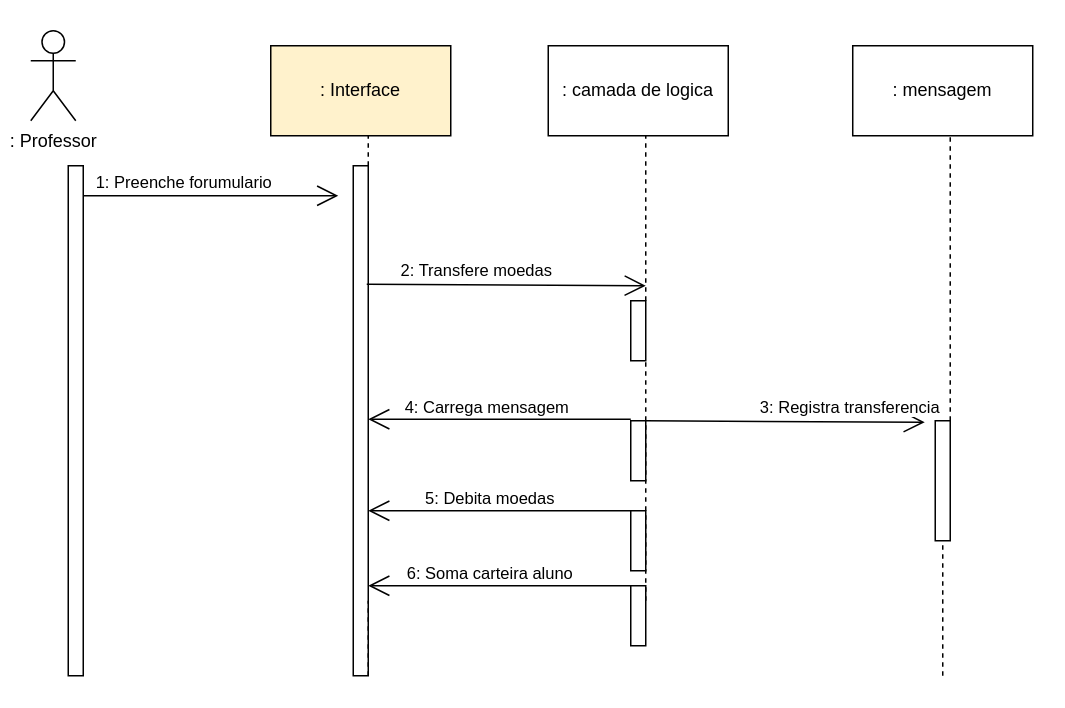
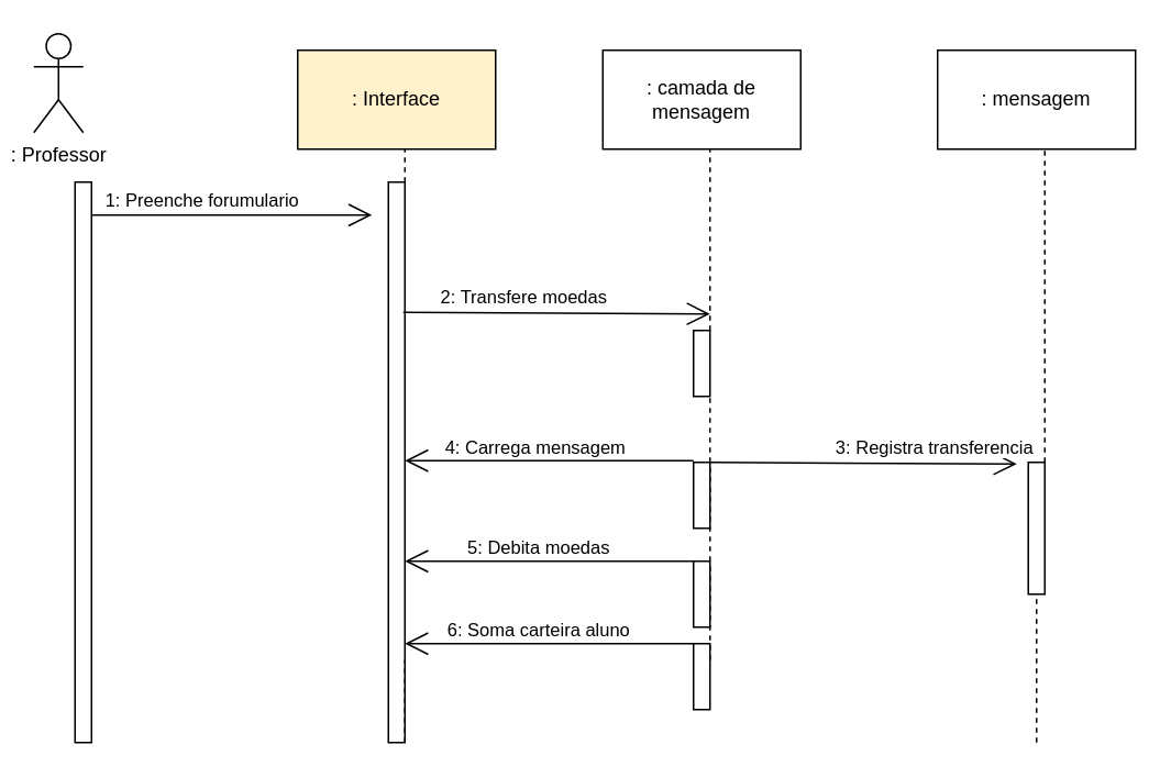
  <mxCell id="0" />
  <mxCell id="1" parent="0" />
  <mxCell id="2" value="" style="html=1;points=[];perimeter=orthogonalPerimeter;" vertex="1" parent="1"><mxGeometry x="45" y="110" width="10" height="340" as="geometry" /></mxCell>
  <mxCell id="3" value=": Professor" style="shape=umlActor;verticalLabelPosition=bottom;verticalAlign=top;html=1;" vertex="1" parent="1"><mxGeometry x="20" y="20" width="30" height="60" as="geometry" /></mxCell>
  <mxCell id="4" value="" style="endArrow=open;endFill=1;endSize=12;html=1;rounded=0;" edge="1" parent="1"><mxGeometry width="160" relative="1" as="geometry"><mxPoint x="55" y="130" as="sourcePoint" /><mxPoint x="225" y="130" as="targetPoint" /></mxGeometry></mxCell>
  <mxCell id="5" value="1: Preenche forumulario" style="edgeLabel;html=1;align=center;verticalAlign=middle;resizable=0;points=[];" vertex="1" connectable="0" parent="4"><mxGeometry x="-0.256" y="2" relative="1" as="geometry"><mxPoint x="3" y="-8" as="offset" /></mxGeometry></mxCell>
  <mxCell id="6" value=": Interface" style="rounded=0;whiteSpace=wrap;html=1;fillColor=#fff2cc;" vertex="1" parent="1"><mxGeometry x="180" y="30" width="120" height="60" as="geometry" /></mxCell>
  <mxCell id="7" value="" style="endArrow=none;dashed=1;html=1;rounded=0;startArrow=none;" edge="1" parent="1" source="8"><mxGeometry width="50" height="50" relative="1" as="geometry"><mxPoint x="245" y="400" as="sourcePoint" /><mxPoint x="245" y="90" as="targetPoint" /></mxGeometry></mxCell>
  <mxCell id="8" value="" style="html=1;points=[];perimeter=orthogonalPerimeter;" vertex="1" parent="1"><mxGeometry x="235" y="110" width="10" height="340" as="geometry" /></mxCell>
  <mxCell id="9" value="" style="endArrow=none;dashed=1;html=1;rounded=0;" edge="1" parent="1" target="8"><mxGeometry width="50" height="50" relative="1" as="geometry"><mxPoint x="245" y="400" as="sourcePoint" /><mxPoint x="245" y="90" as="targetPoint" /></mxGeometry></mxCell>
- <mxCell id="10" value=": camada de logica" style="rounded=0;whiteSpace=wrap;html=1;" vertex="1" parent="1"><mxGeometry x="365" y="30" width="120" height="60" as="geometry" /></mxCell>
+ <mxCell id="10" value=": camada de mensagem" style="rounded=0;whiteSpace=wrap;html=1;" vertex="1" parent="1"><mxGeometry x="365" y="30" width="120" height="60" as="geometry" /></mxCell>
  <mxCell id="11" value="" style="endArrow=none;dashed=1;html=1;rounded=0;startArrow=none;" edge="1" parent="1" source="12"><mxGeometry width="50" height="50" relative="1" as="geometry"><mxPoint x="430" y="400" as="sourcePoint" /><mxPoint x="430" y="90" as="targetPoint" /></mxGeometry></mxCell>
  <mxCell id="12" value="" style="html=1;points=[];perimeter=orthogonalPerimeter;" vertex="1" parent="1"><mxGeometry x="420" y="200" width="10" height="40" as="geometry" /></mxCell>
  <mxCell id="13" value="" style="endArrow=none;dashed=1;html=1;rounded=0;" edge="1" parent="1" target="12"><mxGeometry width="50" height="50" relative="1" as="geometry"><mxPoint x="430" y="400" as="sourcePoint" /><mxPoint x="430" y="90" as="targetPoint" /></mxGeometry></mxCell>
  <mxCell id="14" value=": mensagem" style="rounded=0;whiteSpace=wrap;html=1;" vertex="1" parent="1"><mxGeometry x="567.99" y="30" width="120" height="60" as="geometry" /></mxCell>
  <mxCell id="15" value="" style="endArrow=none;dashed=1;html=1;rounded=0;startArrow=none;" edge="1" parent="1" source="16"><mxGeometry width="50" height="50" relative="1" as="geometry"><mxPoint x="632.99" y="400" as="sourcePoint" /><mxPoint x="632.99" y="90" as="targetPoint" /></mxGeometry></mxCell>
  <mxCell id="16" value="" style="html=1;points=[];perimeter=orthogonalPerimeter;" vertex="1" parent="1"><mxGeometry x="622.99" y="280" width="10" height="80" as="geometry" /></mxCell>
  <mxCell id="17" value="" style="endArrow=none;dashed=1;html=1;rounded=0;" edge="1" parent="1" target="16"><mxGeometry width="50" height="50" relative="1" as="geometry"><mxPoint x="628" y="450" as="sourcePoint" /><mxPoint x="632.99" y="90" as="targetPoint" /></mxGeometry></mxCell>
  <mxCell id="18" value="" style="endArrow=open;endFill=1;endSize=12;html=1;rounded=0;entryX=-0.4;entryY=0.263;entryDx=0;entryDy=0;entryPerimeter=0;" edge="1" parent="1"><mxGeometry width="160" relative="1" as="geometry"><mxPoint x="244" y="188.96" as="sourcePoint" /><mxPoint x="430" y="190" as="targetPoint" /></mxGeometry></mxCell>
  <mxCell id="19" value="2: Transfere moedas" style="edgeLabel;html=1;align=center;verticalAlign=middle;resizable=0;points=[];" vertex="1" connectable="0" parent="18"><mxGeometry x="-0.256" y="2" relative="1" as="geometry"><mxPoint x="3" y="-8" as="offset" /></mxGeometry></mxCell>
  <mxCell id="20" value="" style="endArrow=open;endFill=1;endSize=12;html=1;rounded=0;entryX=-0.4;entryY=0.263;entryDx=0;entryDy=0;entryPerimeter=0;" edge="1" parent="1"><mxGeometry width="160" relative="1" as="geometry"><mxPoint x="430" y="280" as="sourcePoint" /><mxPoint x="616" y="281.04" as="targetPoint" /></mxGeometry></mxCell>
  <mxCell id="21" value="3: Registra transferencia" style="edgeLabel;html=1;align=center;verticalAlign=middle;resizable=0;points=[];" vertex="1" connectable="0" parent="20"><mxGeometry x="-0.256" y="2" relative="1" as="geometry"><mxPoint x="66" y="-8" as="offset" /></mxGeometry></mxCell>
  <mxCell id="22" value="" style="endArrow=open;endFill=1;endSize=12;html=1;rounded=0;" edge="1" parent="1"><mxGeometry width="160" relative="1" as="geometry"><mxPoint x="420" y="279" as="sourcePoint" /><mxPoint x="245" y="279" as="targetPoint" /></mxGeometry></mxCell>
  <mxCell id="23" value="4: Carrega mensagem" style="edgeLabel;html=1;align=center;verticalAlign=middle;resizable=0;points=[];" vertex="1" connectable="0" parent="22"><mxGeometry x="0.167" y="-2" relative="1" as="geometry"><mxPoint x="5" y="-7" as="offset" /></mxGeometry></mxCell>
  <mxCell id="24" value="" style="html=1;points=[];perimeter=orthogonalPerimeter;" vertex="1" parent="1"><mxGeometry x="420" y="280" width="10" height="40" as="geometry" /></mxCell>
  <mxCell id="25" value="" style="endArrow=open;endFill=1;endSize=12;html=1;rounded=0;" edge="1" parent="1"><mxGeometry width="160" relative="1" as="geometry"><mxPoint x="425" y="340" as="sourcePoint" /><mxPoint x="245" y="340" as="targetPoint" /></mxGeometry></mxCell>
  <mxCell id="26" value="5: Debita moedas" style="edgeLabel;html=1;align=center;verticalAlign=middle;resizable=0;points=[];" vertex="1" connectable="0" parent="25"><mxGeometry x="0.167" y="-2" relative="1" as="geometry"><mxPoint x="5" y="-7" as="offset" /></mxGeometry></mxCell>
  <mxCell id="27" value="" style="html=1;points=[];perimeter=orthogonalPerimeter;" vertex="1" parent="1"><mxGeometry x="420" y="340" width="10" height="40" as="geometry" /></mxCell>
  <mxCell id="28" value="" style="endArrow=none;dashed=1;html=1;rounded=0;" edge="1" parent="1"><mxGeometry width="50" height="50" relative="1" as="geometry"><mxPoint x="245" y="450" as="sourcePoint" /><mxPoint x="245" y="400" as="targetPoint" /></mxGeometry></mxCell>
  <mxCell id="29" value="" style="endArrow=open;endFill=1;endSize=12;html=1;rounded=0;" edge="1" parent="1"><mxGeometry width="160" relative="1" as="geometry"><mxPoint x="425" y="390" as="sourcePoint" /><mxPoint x="245" y="390" as="targetPoint" /></mxGeometry></mxCell>
  <mxCell id="30" value="6: Soma carteira aluno" style="edgeLabel;html=1;align=center;verticalAlign=middle;resizable=0;points=[];" vertex="1" connectable="0" parent="29"><mxGeometry x="0.167" y="-2" relative="1" as="geometry"><mxPoint x="5" y="-7" as="offset" /></mxGeometry></mxCell>
  <mxCell id="31" value="" style="html=1;points=[];perimeter=orthogonalPerimeter;" vertex="1" parent="1"><mxGeometry x="420" y="390" width="10" height="40" as="geometry" /></mxCell>
